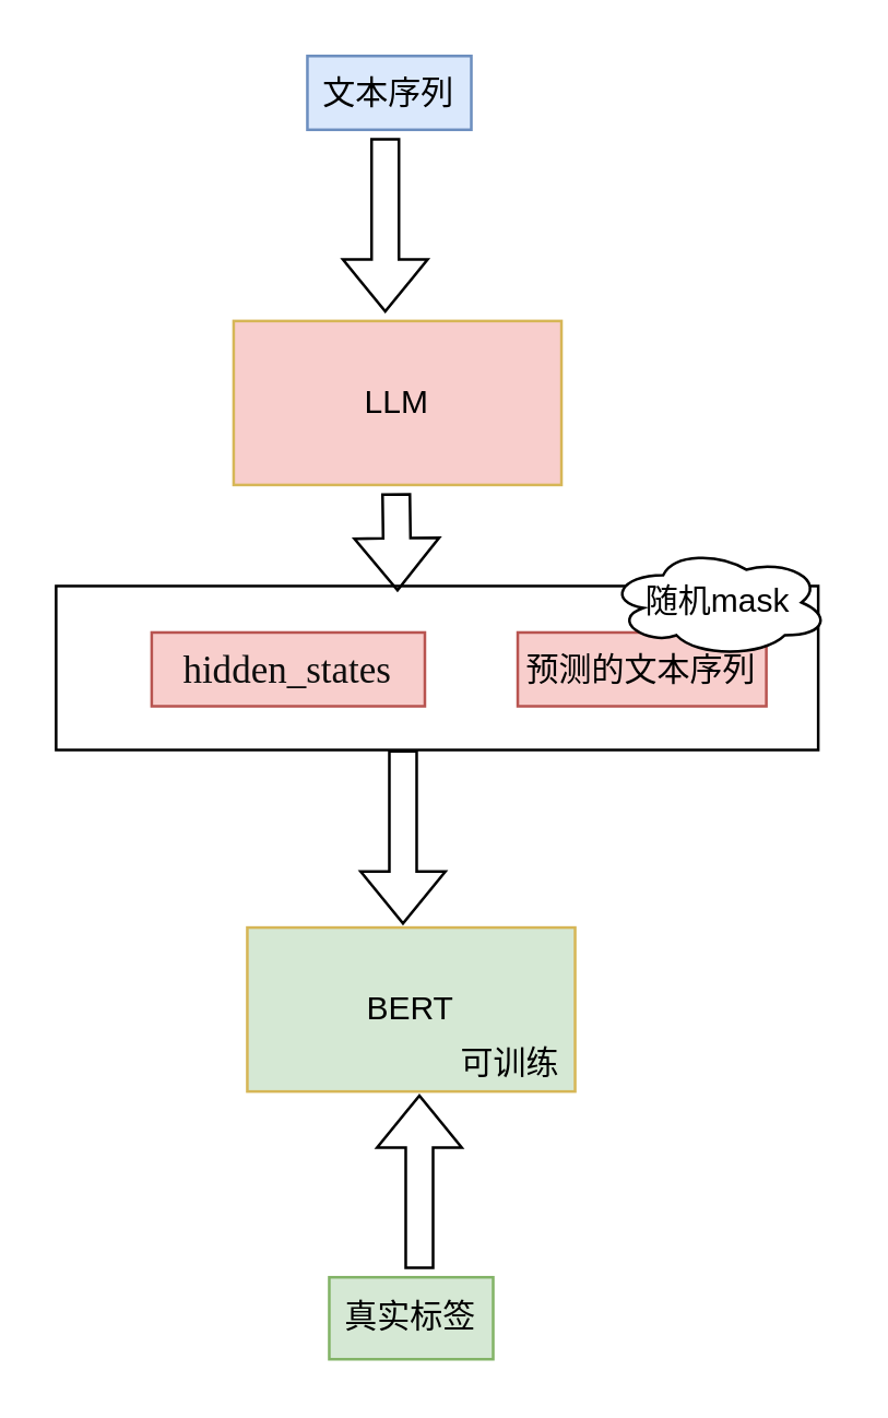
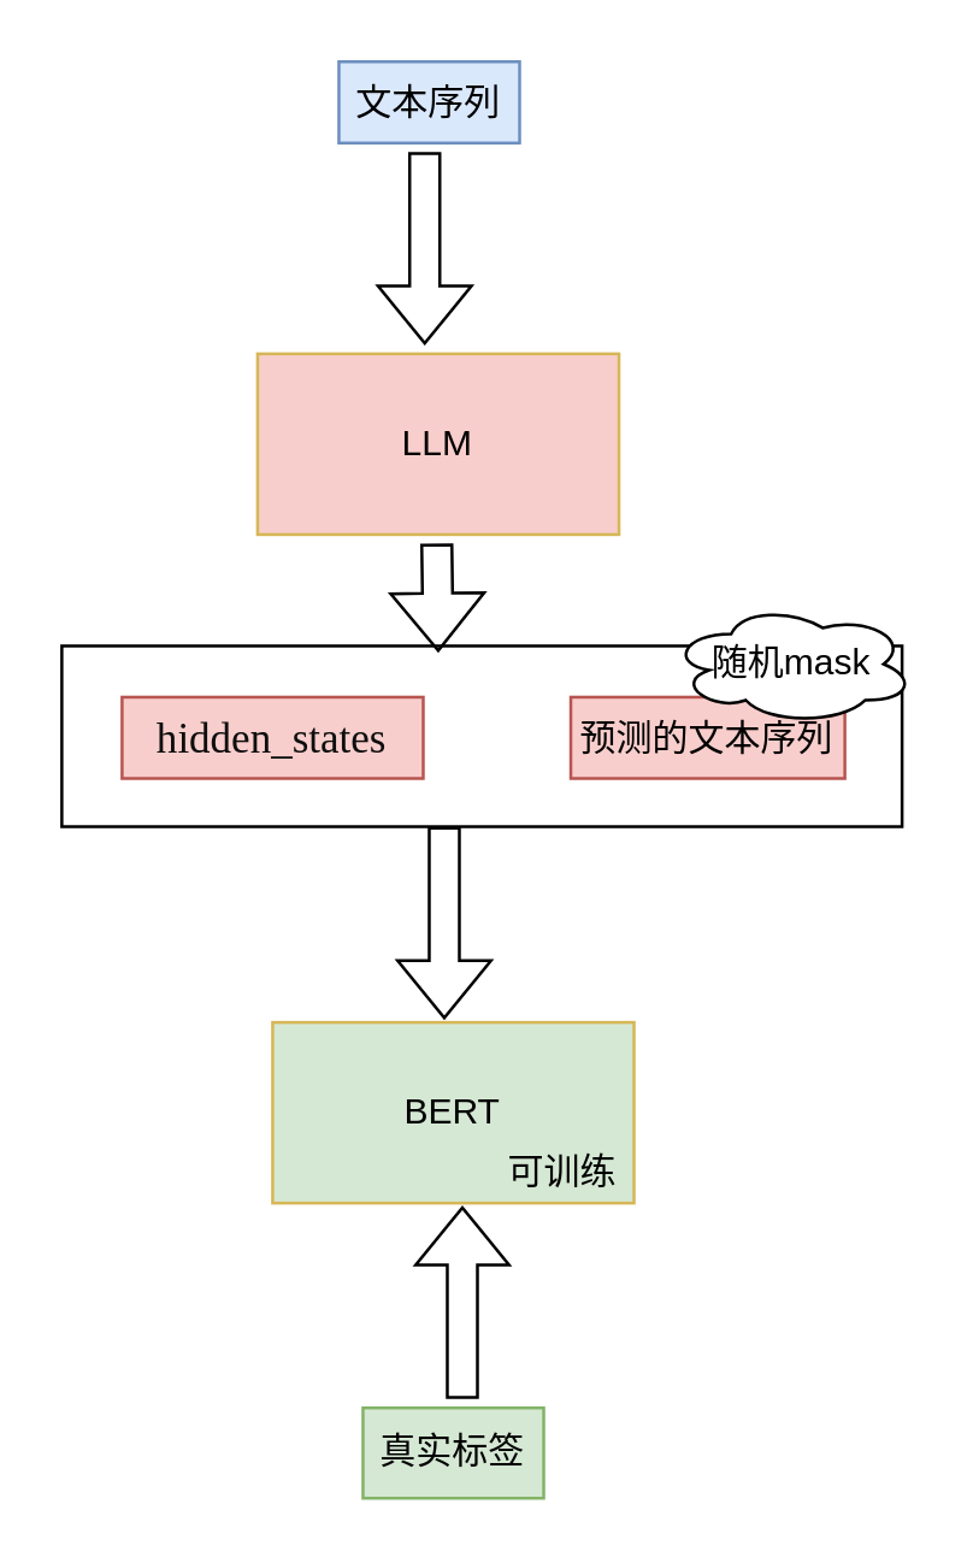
  <mxCell id="0" />
  <mxCell id="1" parent="0" />
  <mxCell id="2" value="" style="rounded=0;whiteSpace=wrap;html=1;" vertex="1" parent="1"><mxGeometry x="20" y="214" width="279" height="60" as="geometry" /></mxCell>
  <mxCell id="3" value="LLM" style="rounded=0;whiteSpace=wrap;html=1;fillColor=#f8cecc;strokeColor=#d6b656;" vertex="1" parent="1"><mxGeometry x="85" y="117" width="120" height="60" as="geometry" /></mxCell>
  <mxCell id="4" value="文本序列" style="text;html=1;align=center;verticalAlign=middle;whiteSpace=wrap;rounded=0;fillColor=#dae8fc;strokeColor=#6c8ebf;" vertex="1" parent="1"><mxGeometry x="112" y="20" width="60" height="27" as="geometry" /></mxCell>
  <mxCell id="5" value="" style="shape=flexArrow;endArrow=classic;html=1;rounded=0;" edge="1" parent="1"><mxGeometry width="50" height="50" relative="1" as="geometry"><mxPoint x="140.5" y="50" as="sourcePoint" /><mxPoint x="140.5" y="114" as="targetPoint" /></mxGeometry></mxCell>
  <mxCell id="6" value="预测的文本序列" style="text;html=1;align=center;verticalAlign=middle;whiteSpace=wrap;rounded=0;fillColor=#f8cecc;strokeColor=#b85450;" vertex="1" parent="1"><mxGeometry x="189" y="231" width="91" height="27" as="geometry" /></mxCell>
- <mxCell id="7" value="&lt;p style=&quot;margin: 0px 0px 0px 13px; text-indent: -13px; font-variant-numeric: normal; font-variant-east-asian: normal; font-variant-alternates: normal; font-size-adjust: none; font-kerning: auto; font-optical-sizing: auto; font-feature-settings: normal; font-variation-settings: normal; font-variant-position: normal; font-stretch: normal; font-size: 14px; line-height: normal; font-family: &amp;quot;.AppleSystemUIFontMonospaced&amp;quot;; color: rgb(14, 14, 14); text-align: start;&quot; class=&quot;p1&quot;&gt;hidden_states&lt;/p&gt;" style="text;html=1;align=center;verticalAlign=middle;whiteSpace=wrap;rounded=0;fillColor=#f8cecc;strokeColor=#b85450;" vertex="1" parent="1"><mxGeometry x="55" y="231" width="100" height="27" as="geometry" /></mxCell>
+ <mxCell id="7" value="&lt;p style=&quot;margin: 0px 0px 0px 13px; text-indent: -13px; font-variant-numeric: normal; font-variant-east-asian: normal; font-variant-alternates: normal; font-size-adjust: none; font-kerning: auto; font-optical-sizing: auto; font-feature-settings: normal; font-variation-settings: normal; font-variant-position: normal; font-stretch: normal; font-size: 14px; line-height: normal; font-family: &amp;quot;.AppleSystemUIFontMonospaced&amp;quot;; color: rgb(14, 14, 14); text-align: start;&quot; class=&quot;p1&quot;&gt;hidden_states&lt;/p&gt;" style="text;html=1;align=center;verticalAlign=middle;whiteSpace=wrap;rounded=0;fillColor=#f8cecc;strokeColor=#b85450;" vertex="1" parent="1"><mxGeometry x="40" y="231" width="100" height="27" as="geometry" /></mxCell>
  <mxCell id="8" value="BERT" style="rounded=0;whiteSpace=wrap;html=1;fillColor=#d5e8d4;strokeColor=#d6b656;" vertex="1" parent="1"><mxGeometry x="90" y="339" width="120" height="60" as="geometry" /></mxCell>
  <mxCell id="9" value="" style="shape=flexArrow;endArrow=classic;html=1;rounded=0;" edge="1" parent="1"><mxGeometry width="50" height="50" relative="1" as="geometry"><mxPoint x="147" y="274" as="sourcePoint" /><mxPoint x="147" y="338" as="targetPoint" /></mxGeometry></mxCell>
  <mxCell id="10" value="真实标签" style="text;html=1;align=center;verticalAlign=middle;whiteSpace=wrap;rounded=0;fillColor=#d5e8d4;strokeColor=#82b366;" vertex="1" parent="1"><mxGeometry x="120" y="467" width="60" height="30" as="geometry" /></mxCell>
  <mxCell id="11" value="" style="shape=flexArrow;endArrow=classic;html=1;rounded=0;" edge="1" parent="1"><mxGeometry width="50" height="50" relative="1" as="geometry"><mxPoint x="153" y="464" as="sourcePoint" /><mxPoint x="153" y="400" as="targetPoint" /></mxGeometry></mxCell>
  <mxCell id="12" value="" style="shape=flexArrow;endArrow=classic;html=1;rounded=0;" edge="1" parent="1"><mxGeometry width="50" height="50" relative="1" as="geometry"><mxPoint x="144.5" y="180" as="sourcePoint" /><mxPoint x="145" y="216" as="targetPoint" /></mxGeometry></mxCell>
  <mxCell id="13" value="可训练" style="text;html=1;align=center;verticalAlign=middle;resizable=0;points=[];autosize=1;strokeColor=none;fillColor=none;" vertex="1" parent="1"><mxGeometry x="159" y="376" width="54" height="26" as="geometry" /></mxCell>
  <mxCell id="14" value="随机mask" style="ellipse;shape=cloud;whiteSpace=wrap;html=1;" vertex="1" parent="1"><mxGeometry x="222" y="200" width="81" height="40" as="geometry" /></mxCell>
